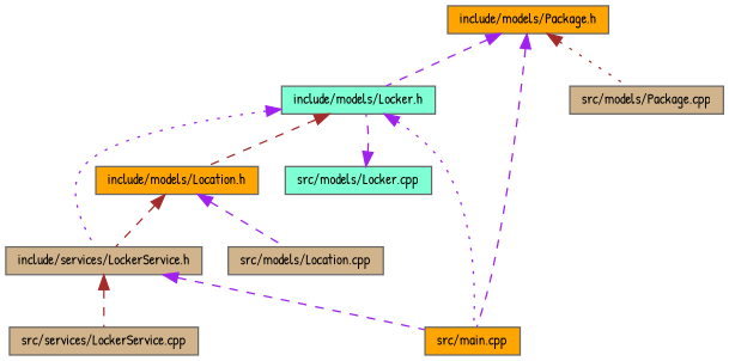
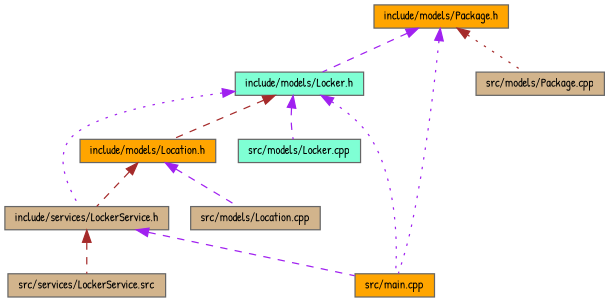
  digraph {
    fontname="Patrick Hand"
    node [color=grey40 fillcolor=tan fontname="Patrick Hand" fontsize=10 shape=box style=filled]
    edge [color=purple dir=back fontname="Patrick Hand" fontsize=10 labelfontname=Helvetica labelfontsize=10 style=dashed]
    n1 [color=gray40 fillcolor=orange fontcolor=black height=0.2 label="include/models/Package.h" width=0.4]
    n2 [fillcolor=aquamarine height=0.2 label="include/models/Locker.h" width=0.4]
    n3 [fillcolor=orange height=0.2 label="src/main.cpp" width=0.4]
    n4 [height=0.2 label="src/models/Package.cpp" width=0.4]
    n5 [fillcolor=orange height=0.2 label="include/models/Location.h" width=0.4]
    n6 [height=0.2 label="include/services/LockerService.h" width=0.4]
    n7 [fillcolor=aquamarine height=0.2 label="src/models/Locker.cpp" width=0.4]
    n8 [height=0.2 label="src/models/Location.cpp" width=0.4]
-   n9 [height=0.2 label="src/services/LockerService.cpp" width=0.4]
+   n9 [height=0.2 label="src/services/LockerService.src" width=0.4]
    n1 -> n2
-   n1 -> n3
+   n1 -> n3 [style=dotted]
    n1 -> n4 [color=brown style=dotted]
    n2 -> n3 [style=dotted]
    n2 -> n5 [color=brown]
    n2 -> n6 [style=dotted]
-   n7 -> n2
+   n2 -> n7
    n5 -> n6 [color=brown]
    n5 -> n8
    n6 -> n3
    n6 -> n9 [color=brown]
  }
